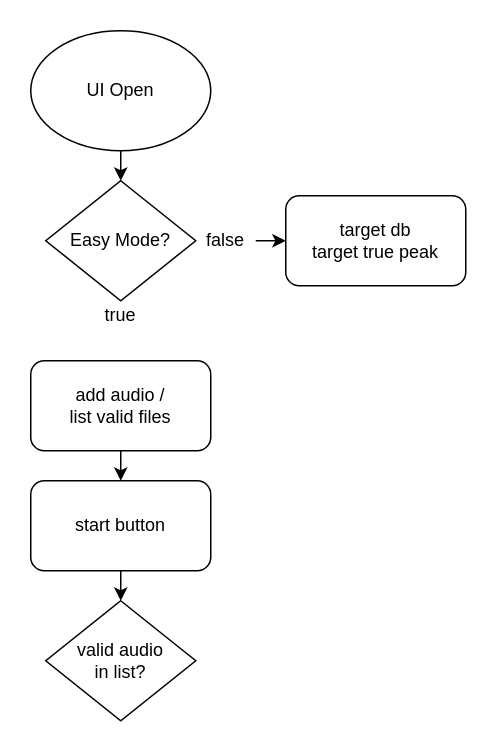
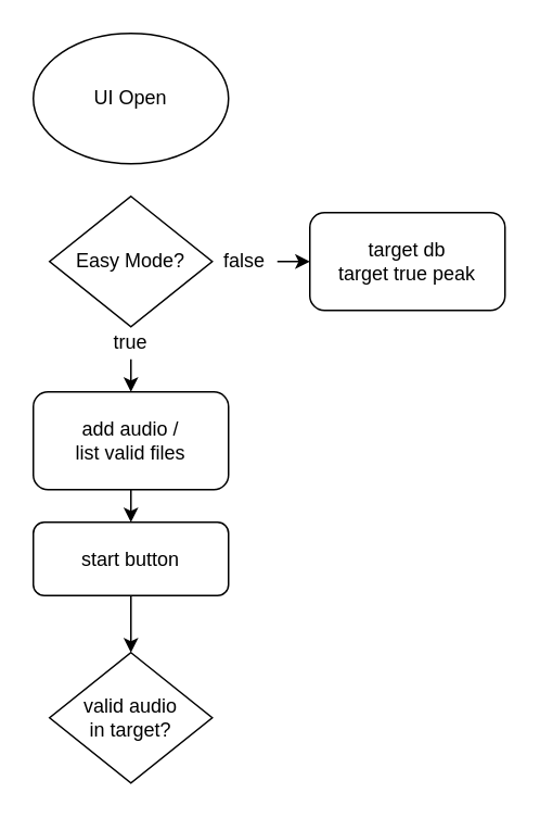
  <mxCell id="0" />
  <mxCell id="1" parent="0" />
- <mxCell id="2" style="edgeStyle=orthogonalEdgeStyle;rounded=0;orthogonalLoop=1;jettySize=auto;html=1;exitX=0.5;exitY=1;exitDx=0;exitDy=0;entryX=0.5;entryY=0;entryDx=0;entryDy=0;" edge="1" parent="1" source="3" target="4"><mxGeometry relative="1" as="geometry" /></mxCell>
  <mxCell id="3" value="UI Open" style="ellipse;whiteSpace=wrap;html=1;" vertex="1" parent="1"><mxGeometry x="20" y="20" width="120" height="80" as="geometry" /></mxCell>
  <mxCell id="4" value="Easy Mode?" style="rhombus;whiteSpace=wrap;html=1;" vertex="1" parent="1"><mxGeometry x="30" y="120" width="100" height="80" as="geometry" /></mxCell>
  <mxCell id="5" style="edgeStyle=orthogonalEdgeStyle;rounded=0;orthogonalLoop=1;jettySize=auto;html=1;exitX=0.5;exitY=1;exitDx=0;exitDy=0;entryX=0.5;entryY=0;entryDx=0;entryDy=0;" edge="1" parent="1" source="6" target="14"><mxGeometry relative="1" as="geometry" /></mxCell>
  <mxCell id="6" value="add audio / &lt;br&gt;list valid files" style="rounded=1;whiteSpace=wrap;html=1;" vertex="1" parent="1"><mxGeometry x="20" y="240" width="120" height="60" as="geometry" /></mxCell>
  <mxCell id="7" value="target db&lt;br&gt;target true peak" style="rounded=1;whiteSpace=wrap;html=1;" vertex="1" parent="1"><mxGeometry x="190" y="130" width="120" height="60" as="geometry" /></mxCell>
+ <mxCell id="8" style="edgeStyle=orthogonalEdgeStyle;rounded=0;orthogonalLoop=1;jettySize=auto;html=1;exitX=0.5;exitY=1;exitDx=0;exitDy=0;entryX=0.5;entryY=0;entryDx=0;entryDy=0;" edge="1" parent="1" source="9" target="6"><mxGeometry relative="1" as="geometry" /></mxCell>
  <mxCell id="9" value="true" style="text;html=1;strokeColor=none;fillColor=none;align=center;verticalAlign=middle;whiteSpace=wrap;rounded=0;" vertex="1" parent="1"><mxGeometry x="60" y="200" width="40" height="20" as="geometry" /></mxCell>
  <mxCell id="10" style="edgeStyle=orthogonalEdgeStyle;rounded=0;orthogonalLoop=1;jettySize=auto;html=1;exitX=1;exitY=0.5;exitDx=0;exitDy=0;entryX=0;entryY=0.5;entryDx=0;entryDy=0;" edge="1" parent="1" source="11" target="7"><mxGeometry relative="1" as="geometry" /></mxCell>
  <mxCell id="11" value="false" style="text;html=1;strokeColor=none;fillColor=none;align=center;verticalAlign=middle;whiteSpace=wrap;rounded=0;" vertex="1" parent="1"><mxGeometry x="130" y="150" width="40" height="20" as="geometry" /></mxCell>
- <mxCell id="12" value="valid audio &lt;br&gt;in list?" style="rhombus;whiteSpace=wrap;html=1;" vertex="1" parent="1"><mxGeometry x="30" y="400" width="100" height="80" as="geometry" /></mxCell>
+ <mxCell id="12" value="valid audio &lt;br&gt;in target?" style="rhombus;whiteSpace=wrap;html=1;" vertex="1" parent="1"><mxGeometry x="30" y="400" width="100" height="80" as="geometry" /></mxCell>
  <mxCell id="13" style="edgeStyle=orthogonalEdgeStyle;rounded=0;orthogonalLoop=1;jettySize=auto;html=1;exitX=0.5;exitY=1;exitDx=0;exitDy=0;entryX=0.5;entryY=0;entryDx=0;entryDy=0;" edge="1" parent="1" source="14" target="12"><mxGeometry relative="1" as="geometry" /></mxCell>
- <mxCell id="14" value="start button" style="rounded=1;whiteSpace=wrap;html=1;" vertex="1" parent="1"><mxGeometry x="20" y="320" width="120" height="60" as="geometry" /></mxCell>
+ <mxCell id="14" value="start button" style="rounded=1;whiteSpace=wrap;html=1;" vertex="1" parent="1"><mxGeometry x="20" y="320" width="120" height="45" as="geometry" /></mxCell>
